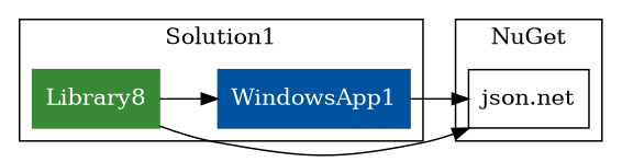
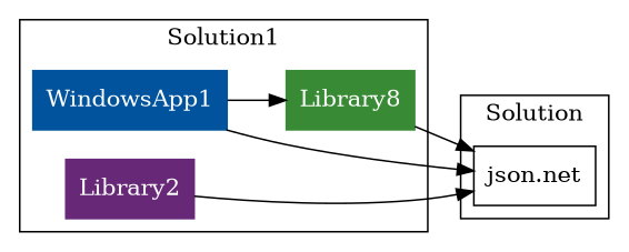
  digraph {
    rankdir=LR
    node [fontcolor=white shape=box style=filled]
    "json.net" [color=black fillcolor=white fontcolor=black]
    WindowsApp1 [color="#00539C" fillcolor="#00539C"]
    n3 [color="#388A34" fillcolor="#388A34" label=Library8]
+   Library2 [color="#672878" fillcolor="#672878"]
    subgraph cluster_1 {
-     label=NuGet
+     label=Solution
      "json.net"
    }
    subgraph cluster_2 {
      color=black
      label=Solution1
      labelloc=top
      shape=box
      WindowsApp1
      n3
+     Library2
    }
    WindowsApp1 -> "json.net"
-   n3 -> WindowsApp1
+   WindowsApp1 -> n3
    n3 -> "json.net"
+   Library2 -> "json.net"
  }
